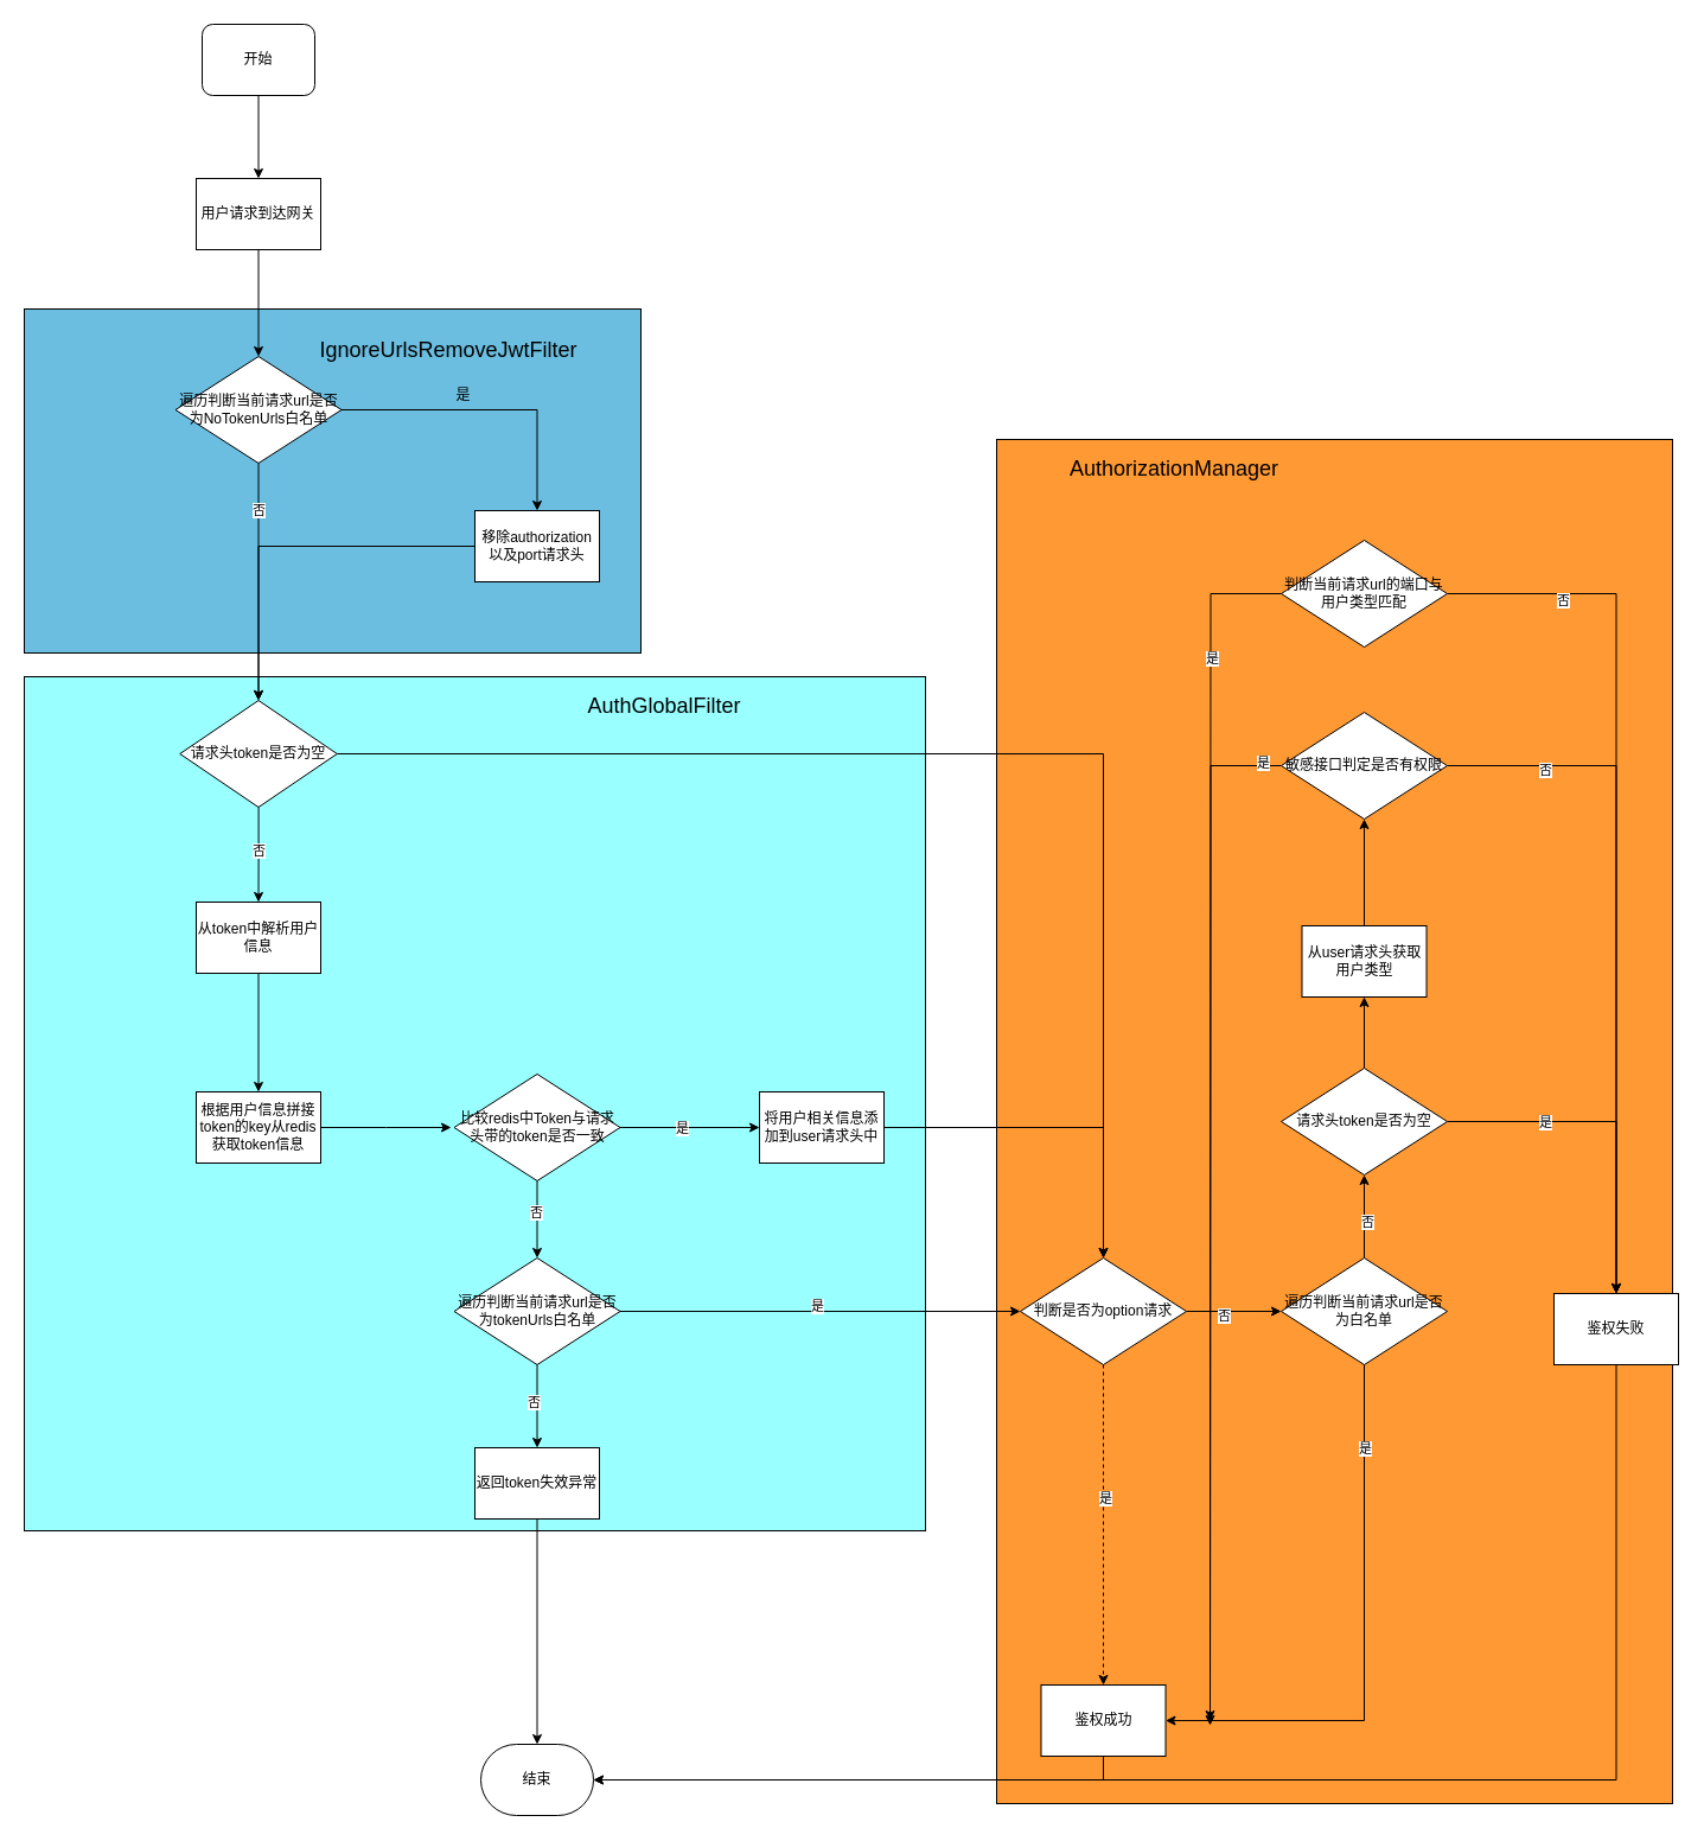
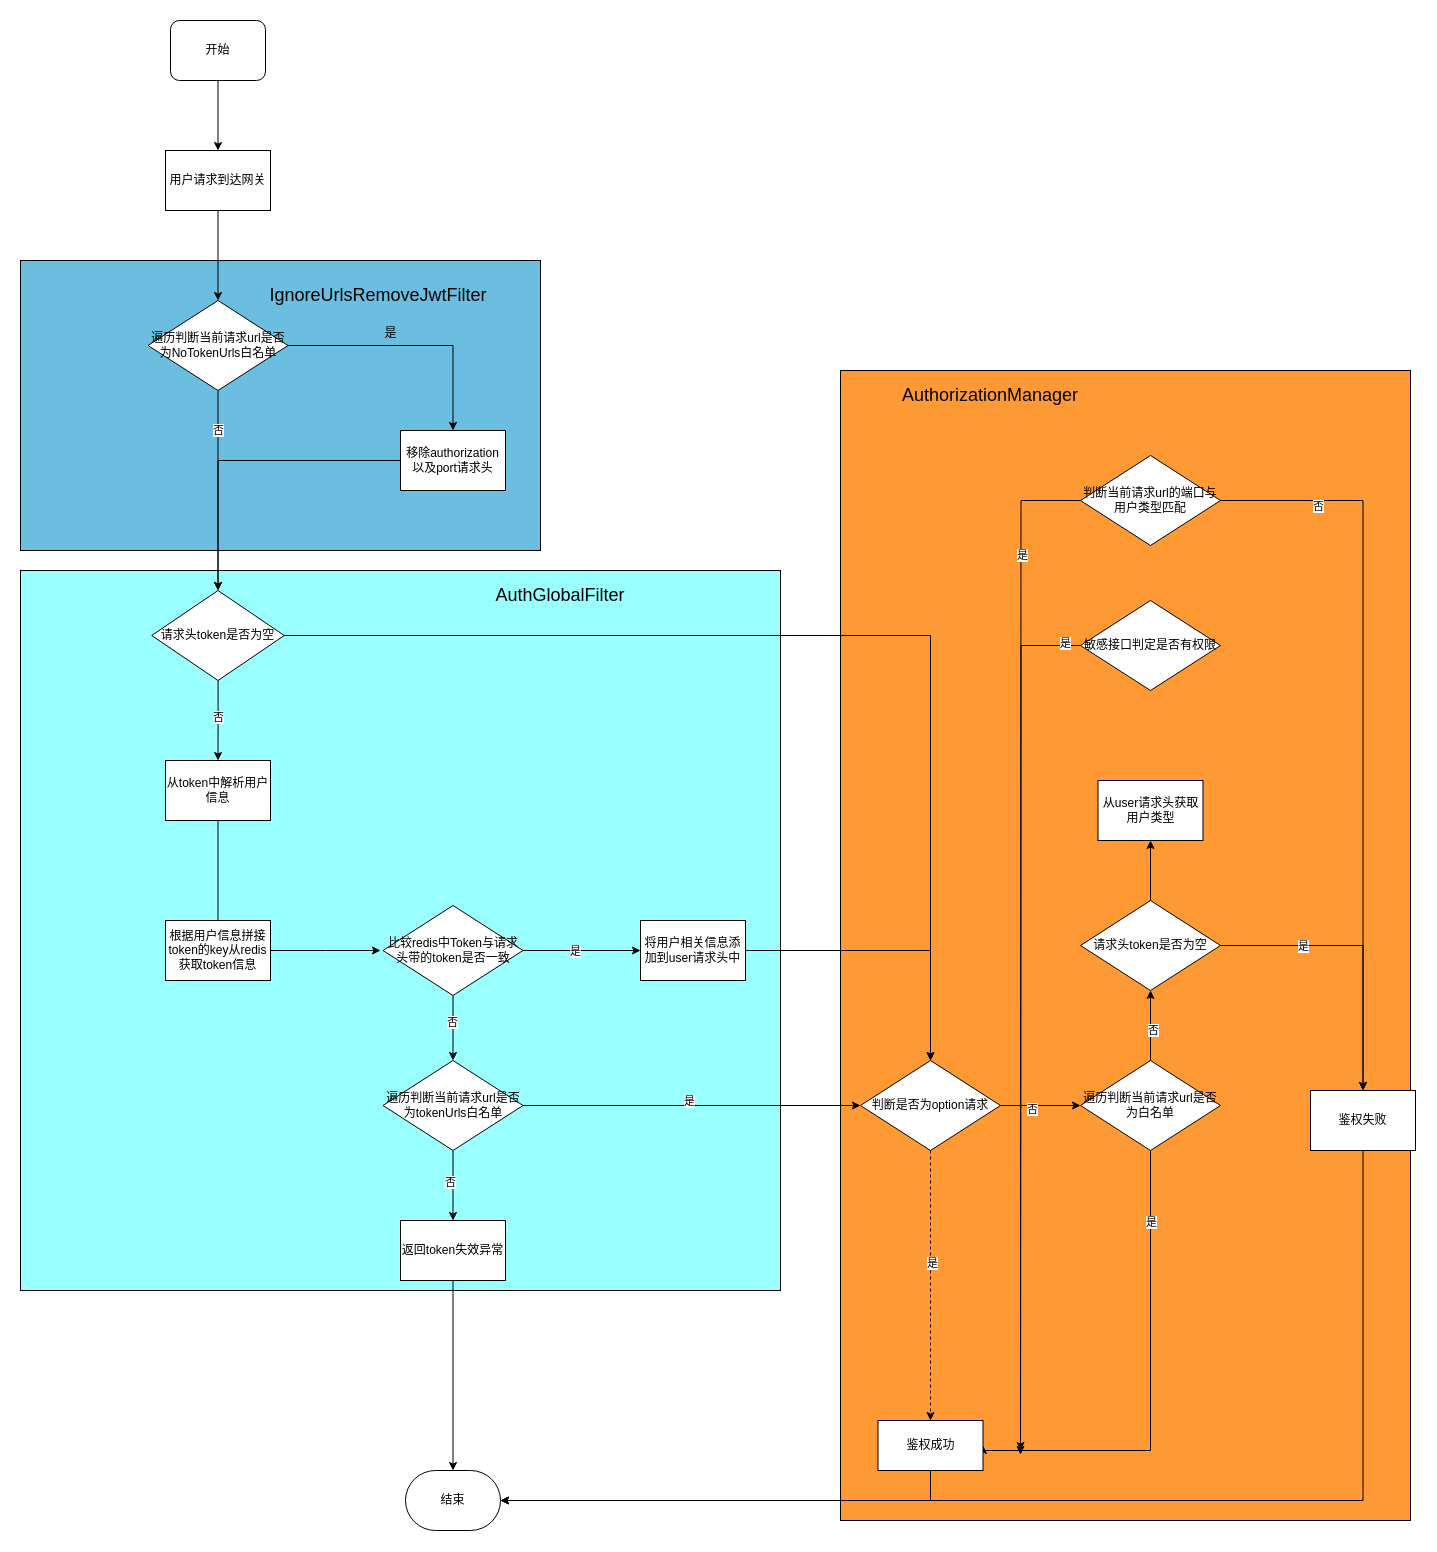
  <mxCell id="0" />
  <mxCell id="1" parent="0" />
  <mxCell id="2" value="" style="rounded=0;whiteSpace=wrap;html=1;fillColor=#FF9933;" vertex="1" parent="1"><mxGeometry x="840" y="370" width="570" height="1150" as="geometry" /></mxCell>
  <mxCell id="3" value="" style="rounded=0;whiteSpace=wrap;html=1;fillColor=#99FFFF;" vertex="1" parent="1"><mxGeometry x="20" y="570" width="760" height="720" as="geometry" /></mxCell>
  <mxCell id="4" value="" style="rounded=0;whiteSpace=wrap;html=1;fillColor=#6BBEE0;" vertex="1" parent="1"><mxGeometry x="20" y="260" width="520" height="290" as="geometry" /></mxCell>
  <mxCell id="5" value="" style="edgeStyle=orthogonalEdgeStyle;rounded=0;orthogonalLoop=1;jettySize=auto;html=1;" edge="1" parent="1" source="6" target="8"><mxGeometry relative="1" as="geometry" /></mxCell>
  <mxCell id="6" value="开始" style="rounded=1;whiteSpace=wrap;html=1;" vertex="1" parent="1"><mxGeometry x="170" y="20" width="95" height="60" as="geometry" /></mxCell>
  <mxCell id="7" value="" style="edgeStyle=orthogonalEdgeStyle;rounded=0;orthogonalLoop=1;jettySize=auto;html=1;" edge="1" parent="1" source="8" target="12"><mxGeometry relative="1" as="geometry" /></mxCell>
  <mxCell id="8" value="用户请求到达网关" style="rounded=0;whiteSpace=wrap;html=1;" vertex="1" parent="1"><mxGeometry x="165" y="150" width="105" height="60" as="geometry" /></mxCell>
  <mxCell id="9" value="" style="edgeStyle=orthogonalEdgeStyle;rounded=0;orthogonalLoop=1;jettySize=auto;html=1;" edge="1" parent="1" source="12" target="14"><mxGeometry relative="1" as="geometry" /></mxCell>
  <mxCell id="10" style="edgeStyle=orthogonalEdgeStyle;rounded=0;orthogonalLoop=1;jettySize=auto;html=1;exitX=0.5;exitY=1;exitDx=0;exitDy=0;entryX=0.5;entryY=0;entryDx=0;entryDy=0;" edge="1" parent="1" source="12" target="18"><mxGeometry relative="1" as="geometry" /></mxCell>
  <mxCell id="11" value="否" style="edgeLabel;html=1;align=center;verticalAlign=middle;resizable=0;points=[];" vertex="1" connectable="0" parent="10"><mxGeometry x="-0.625" relative="1" as="geometry"><mxPoint y="1" as="offset" /></mxGeometry></mxCell>
  <mxCell id="12" value="遍历判断当前请求url是否为NoTokenUrls白名单" style="rhombus;whiteSpace=wrap;html=1;" vertex="1" parent="1"><mxGeometry x="147.5" y="300" width="140" height="90" as="geometry" /></mxCell>
  <mxCell id="13" style="edgeStyle=orthogonalEdgeStyle;rounded=0;orthogonalLoop=1;jettySize=auto;html=1;exitX=0;exitY=0.5;exitDx=0;exitDy=0;entryX=0.5;entryY=0;entryDx=0;entryDy=0;" edge="1" parent="1" source="14" target="18"><mxGeometry relative="1" as="geometry" /></mxCell>
  <mxCell id="14" value="移除authorization以及port请求头" style="rounded=0;whiteSpace=wrap;html=1;" vertex="1" parent="1"><mxGeometry x="400" y="430" width="105" height="60" as="geometry" /></mxCell>
  <mxCell id="15" value="" style="edgeStyle=orthogonalEdgeStyle;rounded=0;orthogonalLoop=1;jettySize=auto;html=1;" edge="1" parent="1" source="18" target="20"><mxGeometry relative="1" as="geometry" /></mxCell>
  <mxCell id="16" value="否" style="edgeLabel;html=1;align=center;verticalAlign=middle;resizable=0;points=[];" vertex="1" connectable="0" parent="15"><mxGeometry x="-0.077" relative="1" as="geometry"><mxPoint as="offset" /></mxGeometry></mxCell>
  <mxCell id="17" value="" style="edgeStyle=orthogonalEdgeStyle;rounded=0;orthogonalLoop=1;jettySize=auto;html=1;entryX=0.5;entryY=0;entryDx=0;entryDy=0;" edge="1" parent="1" source="18" target="39"><mxGeometry relative="1" as="geometry"><mxPoint x="430" y="635" as="targetPoint" /></mxGeometry></mxCell>
  <mxCell id="18" value="请求头token是否为空" style="rhombus;whiteSpace=wrap;html=1;" vertex="1" parent="1"><mxGeometry x="151.25" y="590" width="132.5" height="90" as="geometry" /></mxCell>
- <mxCell id="19" style="edgeStyle=orthogonalEdgeStyle;rounded=0;orthogonalLoop=1;jettySize=auto;html=1;exitX=0.5;exitY=1;exitDx=0;exitDy=0;" edge="1" parent="1" source="20" target="22"><mxGeometry relative="1" as="geometry" /></mxCell>
+ <mxCell id="19" style="edgeStyle=orthogonalEdgeStyle;rounded=0;orthogonalLoop=1;jettySize=auto;html=1;exitX=0.5;exitY=1;exitDx=0;exitDy=0;endArrow=none;" edge="1" parent="1" source="20" target="22"><mxGeometry relative="1" as="geometry" /></mxCell>
  <mxCell id="20" value="从token中解析用户信息" style="rounded=0;whiteSpace=wrap;html=1;" vertex="1" parent="1"><mxGeometry x="165" y="760" width="105" height="60" as="geometry" /></mxCell>
  <mxCell id="21" style="edgeStyle=orthogonalEdgeStyle;rounded=0;orthogonalLoop=1;jettySize=auto;html=1;exitX=1;exitY=0.5;exitDx=0;exitDy=0;" edge="1" parent="1" source="22"><mxGeometry relative="1" as="geometry"><mxPoint x="380" y="950" as="targetPoint" /></mxGeometry></mxCell>
  <mxCell id="22" value="根据用户信息拼接token的key从redis获取token信息" style="rounded=0;whiteSpace=wrap;html=1;" vertex="1" parent="1"><mxGeometry x="165" y="920" width="105" height="60" as="geometry" /></mxCell>
  <mxCell id="23" value="" style="edgeStyle=orthogonalEdgeStyle;rounded=0;orthogonalLoop=1;jettySize=auto;html=1;" edge="1" parent="1" source="27" target="32"><mxGeometry relative="1" as="geometry" /></mxCell>
  <mxCell id="24" value="否" style="edgeLabel;html=1;align=center;verticalAlign=middle;resizable=0;points=[];" vertex="1" connectable="0" parent="23"><mxGeometry x="-0.203" y="-2" relative="1" as="geometry"><mxPoint x="1" as="offset" /></mxGeometry></mxCell>
  <mxCell id="25" value="" style="edgeStyle=orthogonalEdgeStyle;rounded=0;orthogonalLoop=1;jettySize=auto;html=1;" edge="1" parent="1" source="27" target="60"><mxGeometry relative="1" as="geometry" /></mxCell>
  <mxCell id="26" value="是" style="edgeLabel;html=1;align=center;verticalAlign=middle;resizable=0;points=[];" vertex="1" connectable="0" parent="25"><mxGeometry x="-0.123" relative="1" as="geometry"><mxPoint as="offset" /></mxGeometry></mxCell>
  <mxCell id="27" value="比较redis中Token与请求头带的token是否一致" style="rhombus;whiteSpace=wrap;html=1;" vertex="1" parent="1"><mxGeometry x="382.5" y="905" width="140" height="90" as="geometry" /></mxCell>
  <mxCell id="28" value="" style="edgeStyle=orthogonalEdgeStyle;rounded=0;orthogonalLoop=1;jettySize=auto;html=1;" edge="1" parent="1" source="32" target="34"><mxGeometry relative="1" as="geometry" /></mxCell>
  <mxCell id="29" value="否" style="edgeLabel;html=1;align=center;verticalAlign=middle;resizable=0;points=[];" vertex="1" connectable="0" parent="28"><mxGeometry x="-0.151" y="-3" relative="1" as="geometry"><mxPoint y="1" as="offset" /></mxGeometry></mxCell>
  <mxCell id="30" value="" style="edgeStyle=orthogonalEdgeStyle;rounded=0;orthogonalLoop=1;jettySize=auto;html=1;" edge="1" parent="1" source="32" target="39"><mxGeometry relative="1" as="geometry" /></mxCell>
  <mxCell id="31" value="是" style="edgeLabel;html=1;align=center;verticalAlign=middle;resizable=0;points=[];" vertex="1" connectable="0" parent="30"><mxGeometry x="-0.017" y="5" relative="1" as="geometry"><mxPoint as="offset" /></mxGeometry></mxCell>
  <mxCell id="32" value="遍历判断当前请求url是否为tokenUrls白名单" style="rhombus;whiteSpace=wrap;html=1;" vertex="1" parent="1"><mxGeometry x="382.5" y="1060" width="140" height="90" as="geometry" /></mxCell>
  <mxCell id="33" value="" style="edgeStyle=orthogonalEdgeStyle;rounded=0;orthogonalLoop=1;jettySize=auto;html=1;" edge="1" parent="1" source="34" target="58"><mxGeometry relative="1" as="geometry" /></mxCell>
  <mxCell id="34" value="返回token失效异常" style="rounded=0;whiteSpace=wrap;html=1;" vertex="1" parent="1"><mxGeometry x="400" y="1220" width="105" height="60" as="geometry" /></mxCell>
  <mxCell id="35" value="" style="edgeStyle=orthogonalEdgeStyle;rounded=0;orthogonalLoop=1;jettySize=auto;html=1;dashed=1;" edge="1" parent="1" source="39" target="63"><mxGeometry relative="1" as="geometry" /></mxCell>
  <mxCell id="36" value="是" style="edgeLabel;html=1;align=center;verticalAlign=middle;resizable=0;points=[];" vertex="1" connectable="0" parent="35"><mxGeometry x="-0.167" y="1" relative="1" as="geometry"><mxPoint as="offset" /></mxGeometry></mxCell>
  <mxCell id="37" value="" style="edgeStyle=orthogonalEdgeStyle;rounded=0;orthogonalLoop=1;jettySize=auto;html=1;entryX=0;entryY=0.5;entryDx=0;entryDy=0;" edge="1" parent="1" source="39" target="44"><mxGeometry relative="1" as="geometry"><mxPoint x="1100" y="1105" as="targetPoint" /></mxGeometry></mxCell>
  <mxCell id="38" value="否" style="edgeLabel;html=1;align=center;verticalAlign=middle;resizable=0;points=[];" vertex="1" connectable="0" parent="37"><mxGeometry x="-0.221" y="-3" relative="1" as="geometry"><mxPoint as="offset" /></mxGeometry></mxCell>
  <mxCell id="39" value="判断是否为option请求" style="rhombus;whiteSpace=wrap;html=1;" vertex="1" parent="1"><mxGeometry x="860" y="1060" width="140" height="90" as="geometry" /></mxCell>
  <mxCell id="40" style="edgeStyle=orthogonalEdgeStyle;rounded=0;orthogonalLoop=1;jettySize=auto;html=1;exitX=0.5;exitY=1;exitDx=0;exitDy=0;entryX=1;entryY=0.5;entryDx=0;entryDy=0;" edge="1" parent="1" source="44" target="63"><mxGeometry relative="1" as="geometry"><Array as="points"><mxPoint x="1150" y="1450" /></Array></mxGeometry></mxCell>
  <mxCell id="41" value="是" style="edgeLabel;html=1;align=center;verticalAlign=middle;resizable=0;points=[];" vertex="1" connectable="0" parent="40"><mxGeometry x="-0.701" relative="1" as="geometry"><mxPoint as="offset" /></mxGeometry></mxCell>
  <mxCell id="42" style="edgeStyle=orthogonalEdgeStyle;rounded=0;orthogonalLoop=1;jettySize=auto;html=1;exitX=0.5;exitY=0;exitDx=0;exitDy=0;entryX=0.5;entryY=1;entryDx=0;entryDy=0;" edge="1" parent="1" source="44" target="48"><mxGeometry relative="1" as="geometry" /></mxCell>
  <mxCell id="43" value="否" style="edgeLabel;html=1;align=center;verticalAlign=middle;resizable=0;points=[];" vertex="1" connectable="0" parent="42"><mxGeometry x="-0.143" y="-2" relative="1" as="geometry"><mxPoint y="-1" as="offset" /></mxGeometry></mxCell>
  <mxCell id="44" value="遍历判断当前请求url是否为白名单" style="rhombus;whiteSpace=wrap;html=1;" vertex="1" parent="1"><mxGeometry x="1080" y="1060" width="140" height="90" as="geometry" /></mxCell>
  <mxCell id="45" style="edgeStyle=orthogonalEdgeStyle;rounded=0;orthogonalLoop=1;jettySize=auto;html=1;exitX=1;exitY=0.5;exitDx=0;exitDy=0;entryX=0.5;entryY=0;entryDx=0;entryDy=0;" edge="1" parent="1" source="48" target="65"><mxGeometry relative="1" as="geometry" /></mxCell>
  <mxCell id="46" value="是" style="edgeLabel;html=1;align=center;verticalAlign=middle;resizable=0;points=[];" vertex="1" connectable="0" parent="45"><mxGeometry x="-0.439" relative="1" as="geometry"><mxPoint x="1" as="offset" /></mxGeometry></mxCell>
  <mxCell id="47" value="" style="edgeStyle=orthogonalEdgeStyle;rounded=0;orthogonalLoop=1;jettySize=auto;html=1;" edge="1" parent="1" source="48" target="50"><mxGeometry relative="1" as="geometry" /></mxCell>
  <mxCell id="48" value="请求头token是否为空" style="rhombus;whiteSpace=wrap;html=1;" vertex="1" parent="1"><mxGeometry x="1080" y="900" width="140" height="90" as="geometry" /></mxCell>
- <mxCell id="49" style="edgeStyle=orthogonalEdgeStyle;rounded=0;orthogonalLoop=1;jettySize=auto;html=1;exitX=0.5;exitY=0;exitDx=0;exitDy=0;entryX=0.5;entryY=1;entryDx=0;entryDy=0;" edge="1" parent="1" source="50" target="71"><mxGeometry relative="1" as="geometry" /></mxCell>
  <mxCell id="50" value="从user请求头获取用户类型" style="rounded=0;whiteSpace=wrap;html=1;" vertex="1" parent="1"><mxGeometry x="1097.5" y="780" width="105" height="60" as="geometry" /></mxCell>
  <mxCell id="51" style="edgeStyle=orthogonalEdgeStyle;rounded=0;orthogonalLoop=1;jettySize=auto;html=1;exitX=1;exitY=0.5;exitDx=0;exitDy=0;entryX=0.5;entryY=0;entryDx=0;entryDy=0;" edge="1" parent="1" source="55" target="65"><mxGeometry relative="1" as="geometry" /></mxCell>
  <mxCell id="52" value="否" style="edgeLabel;html=1;align=center;verticalAlign=middle;resizable=0;points=[];" vertex="1" connectable="0" parent="51"><mxGeometry x="-0.735" y="-5" relative="1" as="geometry"><mxPoint as="offset" /></mxGeometry></mxCell>
  <mxCell id="53" style="edgeStyle=orthogonalEdgeStyle;rounded=0;orthogonalLoop=1;jettySize=auto;html=1;exitX=0;exitY=0.5;exitDx=0;exitDy=0;" edge="1" parent="1" source="55"><mxGeometry relative="1" as="geometry"><mxPoint x="1020" y="1454" as="targetPoint" /></mxGeometry></mxCell>
  <mxCell id="54" value="是" style="edgeLabel;html=1;align=center;verticalAlign=middle;resizable=0;points=[];" vertex="1" connectable="0" parent="53"><mxGeometry x="-0.776" y="1" relative="1" as="geometry"><mxPoint as="offset" /></mxGeometry></mxCell>
  <mxCell id="55" value="判断当前请求url的端口与用户类型匹配" style="rhombus;whiteSpace=wrap;html=1;" vertex="1" parent="1"><mxGeometry x="1080" y="455" width="140" height="90" as="geometry" /></mxCell>
  <mxCell id="56" value="是" style="text;html=1;align=center;verticalAlign=middle;resizable=0;points=[];autosize=1;strokeColor=none;fillColor=none;" vertex="1" parent="1"><mxGeometry x="370" y="318" width="40" height="30" as="geometry" /></mxCell>
  <mxCell id="57" value="&lt;font style=&quot;font-size: 18px;&quot;&gt;IgnoreUrlsRemoveJwtFilter&lt;/font&gt;" style="text;html=1;strokeColor=none;fillColor=none;align=center;verticalAlign=middle;whiteSpace=wrap;rounded=0;" vertex="1" parent="1"><mxGeometry x="348" y="280" width="60" height="30" as="geometry" /></mxCell>
  <mxCell id="58" value="结束" style="rounded=1;whiteSpace=wrap;html=1;arcSize=50;" vertex="1" parent="1"><mxGeometry x="405" y="1470" width="95" height="60" as="geometry" /></mxCell>
  <mxCell id="59" value="" style="edgeStyle=orthogonalEdgeStyle;rounded=0;orthogonalLoop=1;jettySize=auto;html=1;" edge="1" parent="1" source="60" target="39"><mxGeometry relative="1" as="geometry" /></mxCell>
  <mxCell id="60" value="将用户相关信息添加到user请求头中" style="rounded=0;whiteSpace=wrap;html=1;" vertex="1" parent="1"><mxGeometry x="640" y="920" width="105" height="60" as="geometry" /></mxCell>
  <mxCell id="61" value="&lt;font style=&quot;font-size: 18px;&quot;&gt;AuthGlobalFilter&lt;/font&gt;" style="text;html=1;strokeColor=none;fillColor=none;align=center;verticalAlign=middle;whiteSpace=wrap;rounded=0;" vertex="1" parent="1"><mxGeometry x="530" y="580" width="60" height="30" as="geometry" /></mxCell>
  <mxCell id="62" style="edgeStyle=orthogonalEdgeStyle;rounded=0;orthogonalLoop=1;jettySize=auto;html=1;exitX=0.5;exitY=1;exitDx=0;exitDy=0;entryX=1;entryY=0.5;entryDx=0;entryDy=0;" edge="1" parent="1" source="63" target="58"><mxGeometry relative="1" as="geometry" /></mxCell>
- <mxCell id="63" value="鉴权成功" style="rounded=0;whiteSpace=wrap;html=1;" vertex="1" parent="1"><mxGeometry x="877.5" y="1420" width="105" height="60" as="geometry" /></mxCell>
+ <mxCell id="63" value="鉴权成功" style="rounded=0;whiteSpace=wrap;html=1;" vertex="1" parent="1"><mxGeometry x="877.5" y="1420" width="105" height="50" as="geometry" /></mxCell>
  <mxCell id="64" style="edgeStyle=orthogonalEdgeStyle;rounded=0;orthogonalLoop=1;jettySize=auto;html=1;exitX=0.5;exitY=1;exitDx=0;exitDy=0;entryX=1;entryY=0.5;entryDx=0;entryDy=0;" edge="1" parent="1" source="65" target="58"><mxGeometry relative="1" as="geometry" /></mxCell>
  <mxCell id="65" value="鉴权失败" style="rounded=0;whiteSpace=wrap;html=1;" vertex="1" parent="1"><mxGeometry x="1310" y="1090" width="105" height="60" as="geometry" /></mxCell>
  <mxCell id="66" value="&lt;font style=&quot;font-size: 18px;&quot;&gt;AuthorizationManager&lt;/font&gt;" style="text;html=1;strokeColor=none;fillColor=none;align=center;verticalAlign=middle;whiteSpace=wrap;rounded=0;" vertex="1" parent="1"><mxGeometry x="960" y="380" width="60" height="30" as="geometry" /></mxCell>
- <mxCell id="67" style="edgeStyle=orthogonalEdgeStyle;rounded=0;orthogonalLoop=1;jettySize=auto;html=1;exitX=1;exitY=0.5;exitDx=0;exitDy=0;entryX=0.5;entryY=0;entryDx=0;entryDy=0;" edge="1" parent="1" source="71" target="65"><mxGeometry relative="1" as="geometry" /></mxCell>
- <mxCell id="68" value="否" style="edgeLabel;html=1;align=center;verticalAlign=middle;resizable=0;points=[];" vertex="1" connectable="0" parent="67"><mxGeometry x="-0.717" y="-3" relative="1" as="geometry"><mxPoint x="-1" as="offset" /></mxGeometry></mxCell>
  <mxCell id="69" style="edgeStyle=orthogonalEdgeStyle;rounded=0;orthogonalLoop=1;jettySize=auto;html=1;exitX=0;exitY=0.5;exitDx=0;exitDy=0;" edge="1" parent="1" source="71"><mxGeometry relative="1" as="geometry"><mxPoint x="1020" y="1450" as="targetPoint" /></mxGeometry></mxCell>
  <mxCell id="70" value="是" style="edgeLabel;html=1;align=center;verticalAlign=middle;resizable=0;points=[];" vertex="1" connectable="0" parent="69"><mxGeometry x="-0.966" y="-3" relative="1" as="geometry"><mxPoint x="-1" as="offset" /></mxGeometry></mxCell>
  <mxCell id="71" value="敏感接口判定是否有权限" style="rhombus;whiteSpace=wrap;html=1;" vertex="1" parent="1"><mxGeometry x="1080" y="600" width="140" height="90" as="geometry" /></mxCell>
